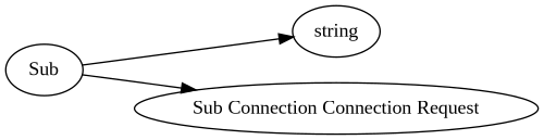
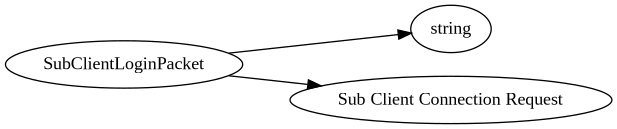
  digraph {
    fontname="Liberation Serif"
    rankdir=LR
    node [fontname="Liberation Serif"]
    edge [fontname="Liberation Serif"]
    n1 [label=string]
-   n2 [label=Sub]
-   n3 [label="Sub Connection Connection Request"]
+   n2 [label=SubClientLoginPacket]
+   n3 [label="Sub Client Connection Request"]
    subgraph sub_1 {
      rank=max
      n1
    }
    n2 -> n1
    n2 -> n3
  }
